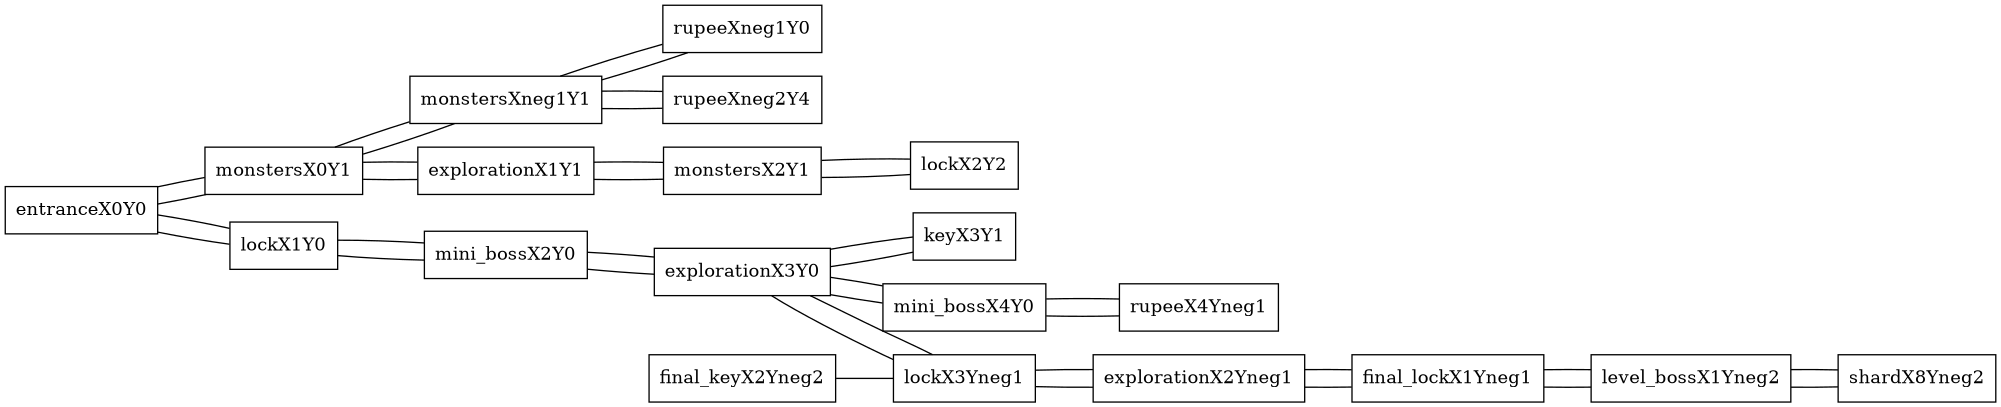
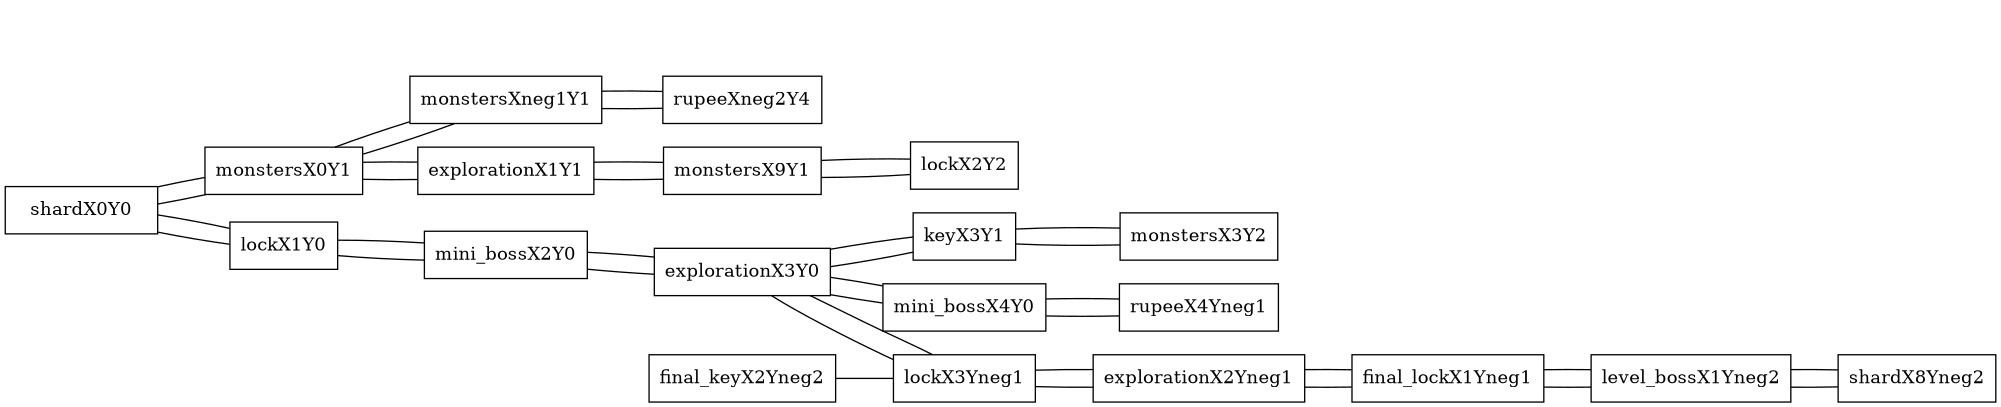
  graph {
    rankdir=LR
    node [shape=box]
-   entranceX0Y0
+   entranceX0Y0 [label=shardX0Y0]
    monstersX0Y1
    lockX1Y0
    monstersXneg1Y1
    explorationX1Y1
    mini_bossX2Y0
-   rupeeXneg1Y0
    n8 [label=rupeeXneg2Y4]
-   monstersX2Y1
+   monstersX2Y1 [label=monstersX9Y1]
    n10 [label=lockX2Y2]
    explorationX3Y0
    keyX3Y1
    mini_bossX4Y0
    lockX3Yneg1
+   monstersX3Y2
    rupeeX4Yneg1
    explorationX2Yneg1
    final_lockX1Yneg1
    level_bossX1Yneg2
    final_keyX2Yneg2
    n21 [label=shardX8Yneg2]
    entranceX0Y0 -- monstersX0Y1
    entranceX0Y0 -- lockX1Y0
    monstersX0Y1 -- entranceX0Y0
    monstersX0Y1 -- monstersXneg1Y1
    monstersX0Y1 -- explorationX1Y1
    lockX1Y0 -- entranceX0Y0
    lockX1Y0 -- mini_bossX2Y0
    monstersXneg1Y1 -- monstersX0Y1
-   monstersXneg1Y1 -- rupeeXneg1Y0
    monstersXneg1Y1 -- n8
    explorationX1Y1 -- monstersX0Y1
    explorationX1Y1 -- monstersX2Y1
    mini_bossX2Y0 -- lockX1Y0
    mini_bossX2Y0 -- explorationX3Y0
-   rupeeXneg1Y0 -- monstersXneg1Y1
    n8 -- monstersXneg1Y1
    monstersX2Y1 -- explorationX1Y1
    monstersX2Y1 -- n10
    n10 -- monstersX2Y1
    explorationX3Y0 -- mini_bossX2Y0
    explorationX3Y0 -- keyX3Y1
    explorationX3Y0 -- mini_bossX4Y0
    explorationX3Y0 -- lockX3Yneg1
    keyX3Y1 -- explorationX3Y0
+   keyX3Y1 -- monstersX3Y2
    mini_bossX4Y0 -- explorationX3Y0
    mini_bossX4Y0 -- rupeeX4Yneg1
    lockX3Yneg1 -- explorationX3Y0
    lockX3Yneg1 -- explorationX2Yneg1
+   monstersX3Y2 -- keyX3Y1
    rupeeX4Yneg1 -- mini_bossX4Y0
    explorationX2Yneg1 -- lockX3Yneg1
    explorationX2Yneg1 -- final_lockX1Yneg1
    final_lockX1Yneg1 -- explorationX2Yneg1
    final_lockX1Yneg1 -- level_bossX1Yneg2
    level_bossX1Yneg2 -- final_lockX1Yneg1
    level_bossX1Yneg2 -- n21
    final_keyX2Yneg2 -- lockX3Yneg1
    n21 -- level_bossX1Yneg2
  }
